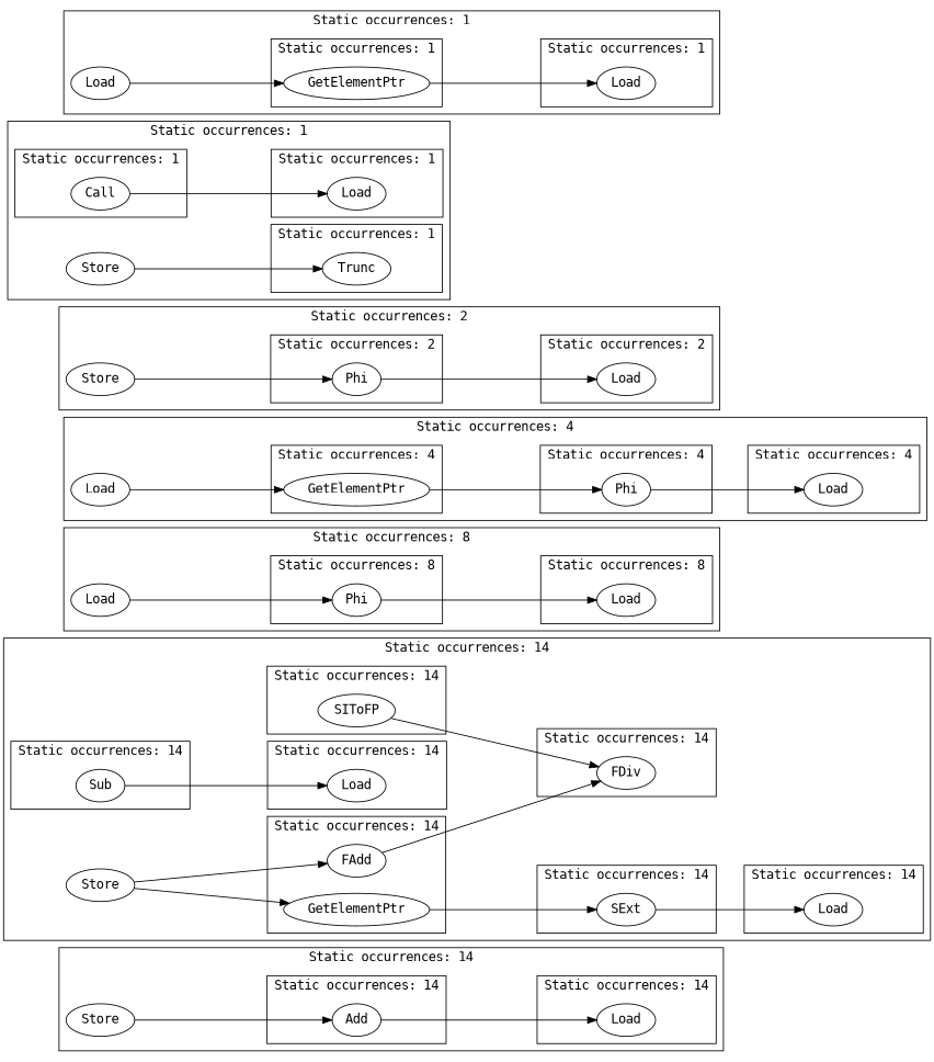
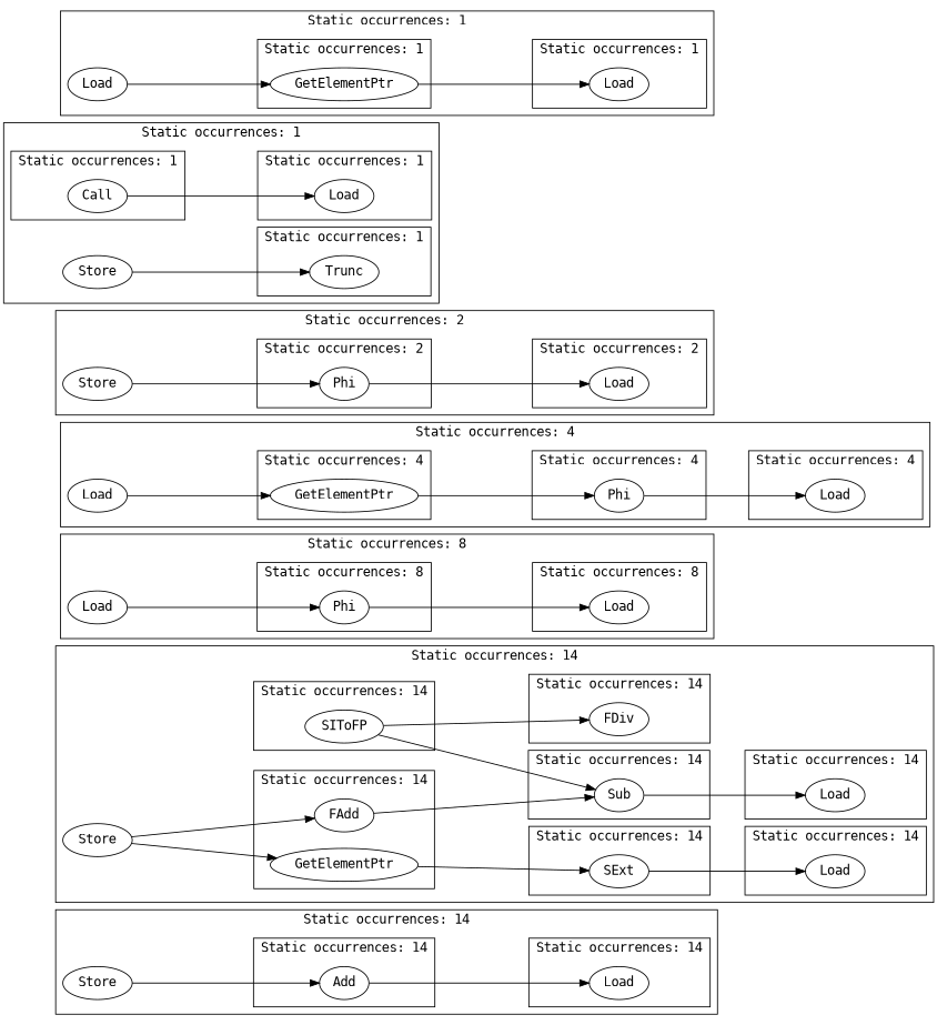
  strict digraph {
    fontname="DejaVu Sans Mono"
    rankdir=LR
    node [fontname="DejaVu Sans Mono"]
    edge [fontname="DejaVu Sans Mono"]
    n1 [label=Load]
    n2 [label=Add]
    n3 [label=Store]
    n4 [label=SExt]
    n5 [label=GetElementPtr]
    n6 [label=FAdd]
    n7 [label=SIToFP]
    n8 [label=Load]
    n9 [label=Sub]
    n10 [label=Load]
    n11 [label=FDiv]
    n12 [label=Store]
    n13 [label=Load]
    n14 [label=Phi]
    n15 [label=Load]
    n16 [label=Load]
    n17 [label=GetElementPtr]
    n18 [label=Phi]
    n19 [label=Load]
    n20 [label=Load]
    n21 [label=Phi]
    n22 [label=Store]
    n23 [label=Call]
    n24 [label=Trunc]
    n25 [label=Load]
    n26 [label=Store]
    n27 [label=GetElementPtr]
    n28 [label=Load]
    n29 [label=Load]
    subgraph sub_1 {
      cluster=true
      label="Static occurrences: 14"
      n3
      subgraph sub_2 {
        cluster=true
        label="Static occurrences: 14"
        n1
      }
      subgraph sub_3 {
        cluster=true
        label="Static occurrences: 14"
        n2
      }
    }
    subgraph sub_4 {
      cluster=true
      label="Static occurrences: 14"
      n12
      subgraph sub_5 {
        cluster=true
        label="Static occurrences: 14"
        n4
      }
      subgraph sub_6 {
        cluster=true
        label="Static occurrences: 14"
        n5
        n6
      }
      subgraph sub_7 {
        cluster=true
        label="Static occurrences: 14"
        n7
      }
      subgraph sub_8 {
        cluster=true
        label="Static occurrences: 14"
        n8
      }
      subgraph sub_9 {
        cluster=true
        label="Static occurrences: 14"
        n9
      }
      subgraph sub_10 {
        cluster=true
        label="Static occurrences: 14"
        n10
      }
      subgraph sub_11 {
        cluster=true
        label="Static occurrences: 14"
        n11
      }
    }
    subgraph sub_12 {
      cluster=true
      label="Static occurrences: 8"
      n15
      subgraph sub_13 {
        cluster=true
        label="Static occurrences: 8"
        n13
      }
      subgraph sub_14 {
        cluster=true
        label="Static occurrences: 8"
        n14
      }
    }
    subgraph sub_15 {
      cluster=true
      label="Static occurrences: 4"
      n19
      subgraph sub_16 {
        cluster=true
        label="Static occurrences: 4"
        n16
      }
      subgraph sub_17 {
        cluster=true
        label="Static occurrences: 4"
        n17
      }
      subgraph sub_18 {
        cluster=true
        label="Static occurrences: 4"
        n18
      }
    }
    subgraph sub_19 {
      cluster=true
      label="Static occurrences: 2"
      n22
      subgraph sub_20 {
        cluster=true
        label="Static occurrences: 2"
        n20
      }
      subgraph sub_21 {
        cluster=true
        label="Static occurrences: 2"
        n21
      }
    }
    subgraph sub_22 {
      cluster=true
      label="Static occurrences: 1"
      n26
      subgraph sub_23 {
        cluster=true
        label="Static occurrences: 1"
        n23
      }
      subgraph sub_24 {
        cluster=true
        label="Static occurrences: 1"
        n24
      }
      subgraph sub_25 {
        cluster=true
        label="Static occurrences: 1"
        n25
      }
    }
    subgraph sub_26 {
      cluster=true
      label="Static occurrences: 1"
      n29
      subgraph sub_27 {
        cluster=true
        label="Static occurrences: 1"
        n27
      }
      subgraph sub_28 {
        cluster=true
        label="Static occurrences: 1"
        n28
      }
    }
    n2 -> n1
    n3 -> n2
    n4 -> n10
    n5 -> n4
-   n6 -> n11
+   n6 -> n9
+   n7 -> n9
    n7 -> n11
    n9 -> n8
    n12 -> n5
    n12 -> n6
    n14 -> n13
    n15 -> n14
    n17 -> n18
    n18 -> n16
    n19 -> n17
    n21 -> n20
    n22 -> n21
    n23 -> n25
    n26 -> n24
    n27 -> n28
    n29 -> n27
  }
